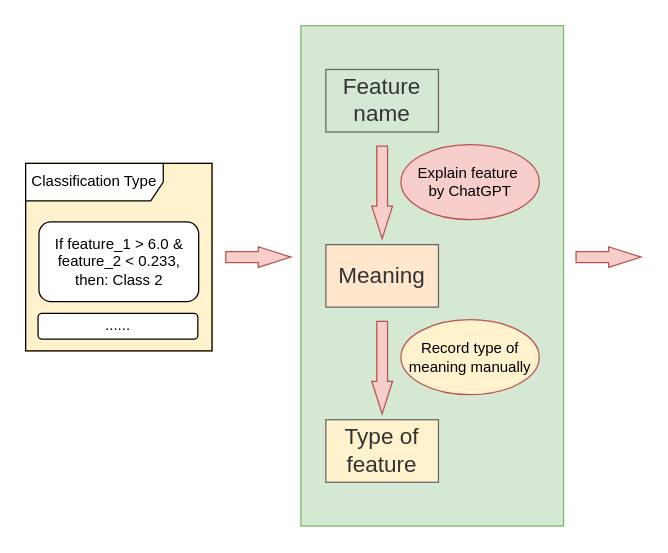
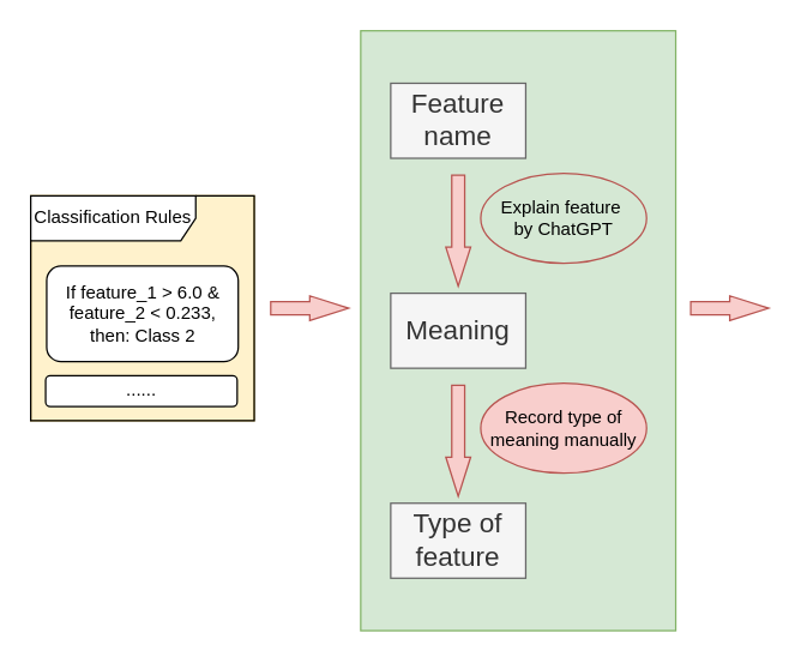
  <mxCell id="0" />
  <mxCell id="1" parent="0" />
  <mxCell id="2" value="" style="group;fillColor=#fff2cc;strokeColor=#d6b656;" vertex="1" connectable="0" parent="1"><mxGeometry x="20" y="130" width="149" height="150" as="geometry" /></mxCell>
  <mxCell id="3" value="If feature_1 &amp;gt; 6.0 &amp;amp; feature_2 &amp;lt; 0.233, then: Class 2" style="rounded=1;whiteSpace=wrap;html=1;" vertex="1" parent="2"><mxGeometry x="10.637" y="46.875" width="127.712" height="63.75" as="geometry" /></mxCell>
- <mxCell id="4" value="Classification Type" style="shape=umlFrame;whiteSpace=wrap;html=1;pointerEvents=0;width=110;height=30;" vertex="1" parent="2"><mxGeometry width="149" height="150" as="geometry" /></mxCell>
+ <mxCell id="4" value="Classification Rules" style="shape=umlFrame;whiteSpace=wrap;html=1;pointerEvents=0;width=110;height=30;" vertex="1" parent="2"><mxGeometry width="149" height="150" as="geometry" /></mxCell>
  <mxCell id="5" value="......" style="rounded=1;whiteSpace=wrap;html=1;" vertex="1" parent="2"><mxGeometry x="9.933" y="120" width="127.713" height="20.625" as="geometry" /></mxCell>
  <mxCell id="6" value="" style="rounded=0;whiteSpace=wrap;html=1;fillColor=#d5e8d4;strokeColor=#82b366;" vertex="1" parent="1"><mxGeometry x="240" y="20" width="210" height="400" as="geometry" /></mxCell>
  <mxCell id="7" value="" style="group" vertex="1" connectable="0" parent="1"><mxGeometry x="260" y="55" width="170.56" height="330" as="geometry" /></mxCell>
- <mxCell id="8" value="Feature name" style="rounded=0;whiteSpace=wrap;html=1;fillColor=#d5e8d4;fontColor=#333333;strokeColor=#666666;fontSize=18;rotation=0;" vertex="1" parent="7"><mxGeometry width="90" height="50" as="geometry" /></mxCell>
+ <mxCell id="8" value="Feature name" style="rounded=0;whiteSpace=wrap;html=1;fillColor=#f5f5f5;fontColor=#333333;strokeColor=#666666;fontSize=18;rotation=0;" vertex="1" parent="7"><mxGeometry width="90" height="50" as="geometry" /></mxCell>
  <mxCell id="9" value="" style="html=1;shadow=0;dashed=0;align=center;verticalAlign=middle;shape=mxgraph.arrows2.arrow;dy=0.48;dx=26;notch=0;fillColor=#f8cecc;strokeColor=#b85450;rotation=90;" vertex="1" parent="7"><mxGeometry x="8" y="90" width="74" height="16.56" as="geometry" /></mxCell>
- <mxCell id="10" value="Meaning" style="rounded=0;whiteSpace=wrap;html=1;fillColor=#ffe6cc;fontColor=#333333;strokeColor=#666666;fontSize=18;rotation=0;" vertex="1" parent="7"><mxGeometry y="140" width="90" height="50" as="geometry" /></mxCell>
+ <mxCell id="10" value="Meaning" style="rounded=0;whiteSpace=wrap;html=1;fillColor=#f5f5f5;fontColor=#333333;strokeColor=#666666;fontSize=18;rotation=0;" vertex="1" parent="7"><mxGeometry y="140" width="90" height="50" as="geometry" /></mxCell>
  <mxCell id="11" value="" style="html=1;shadow=0;dashed=0;align=center;verticalAlign=middle;shape=mxgraph.arrows2.arrow;dy=0.48;dx=26;notch=0;fillColor=#f8cecc;strokeColor=#b85450;rotation=90;" vertex="1" parent="7"><mxGeometry x="8" y="230" width="74" height="16.56" as="geometry" /></mxCell>
- <mxCell id="12" value="Type of feature" style="rounded=0;whiteSpace=wrap;html=1;fillColor=#fff2cc;fontColor=#333333;strokeColor=#666666;fontSize=18;rotation=0;" vertex="1" parent="7"><mxGeometry y="280" width="90" height="50" as="geometry" /></mxCell>
- <mxCell id="13" value="Record type of meaning manually" style="ellipse;whiteSpace=wrap;html=1;rotation=0;fillColor=#fff2cc;strokeColor=#b85450;" vertex="1" parent="7"><mxGeometry x="60" y="200" width="110.56" height="60" as="geometry" /></mxCell>
- <mxCell id="14" value="Explain feature&amp;nbsp;&lt;div&gt;by ChatGPT&lt;/div&gt;" style="ellipse;whiteSpace=wrap;html=1;rotation=0;fillColor=#f8cecc;strokeColor=#b85450;" vertex="1" parent="7"><mxGeometry x="60" y="60" width="110.56" height="60" as="geometry" /></mxCell>
+ <mxCell id="12" value="Type of feature" style="rounded=0;whiteSpace=wrap;html=1;fillColor=#f5f5f5;fontColor=#333333;strokeColor=#666666;fontSize=18;rotation=0;" vertex="1" parent="7"><mxGeometry y="280" width="90" height="50" as="geometry" /></mxCell>
+ <mxCell id="13" value="Record type of meaning manually" style="ellipse;whiteSpace=wrap;html=1;rotation=0;fillColor=#f8cecc;strokeColor=#b85450;" vertex="1" parent="7"><mxGeometry x="60" y="200" width="110.56" height="60" as="geometry" /></mxCell>
+ <mxCell id="14" value="Explain feature&amp;nbsp;&lt;div&gt;by ChatGPT&lt;/div&gt;" style="ellipse;whiteSpace=wrap;html=1;rotation=0;fillColor=#d5e8d4;strokeColor=#b85450;" vertex="1" parent="7"><mxGeometry x="60" y="60" width="110.56" height="60" as="geometry" /></mxCell>
  <mxCell id="15" value="" style="html=1;shadow=0;dashed=0;align=center;verticalAlign=middle;shape=mxgraph.arrows2.arrow;dy=0.48;dx=26;notch=0;fillColor=#f8cecc;strokeColor=#b85450;rotation=0;" vertex="1" parent="1"><mxGeometry x="180" y="196.72" width="52" height="16.56" as="geometry" /></mxCell>
  <mxCell id="16" value="" style="html=1;shadow=0;dashed=0;align=center;verticalAlign=middle;shape=mxgraph.arrows2.arrow;dy=0.48;dx=26;notch=0;fillColor=#f8cecc;strokeColor=#b85450;rotation=0;" vertex="1" parent="1"><mxGeometry x="460" y="196.72" width="52" height="16.56" as="geometry" /></mxCell>
